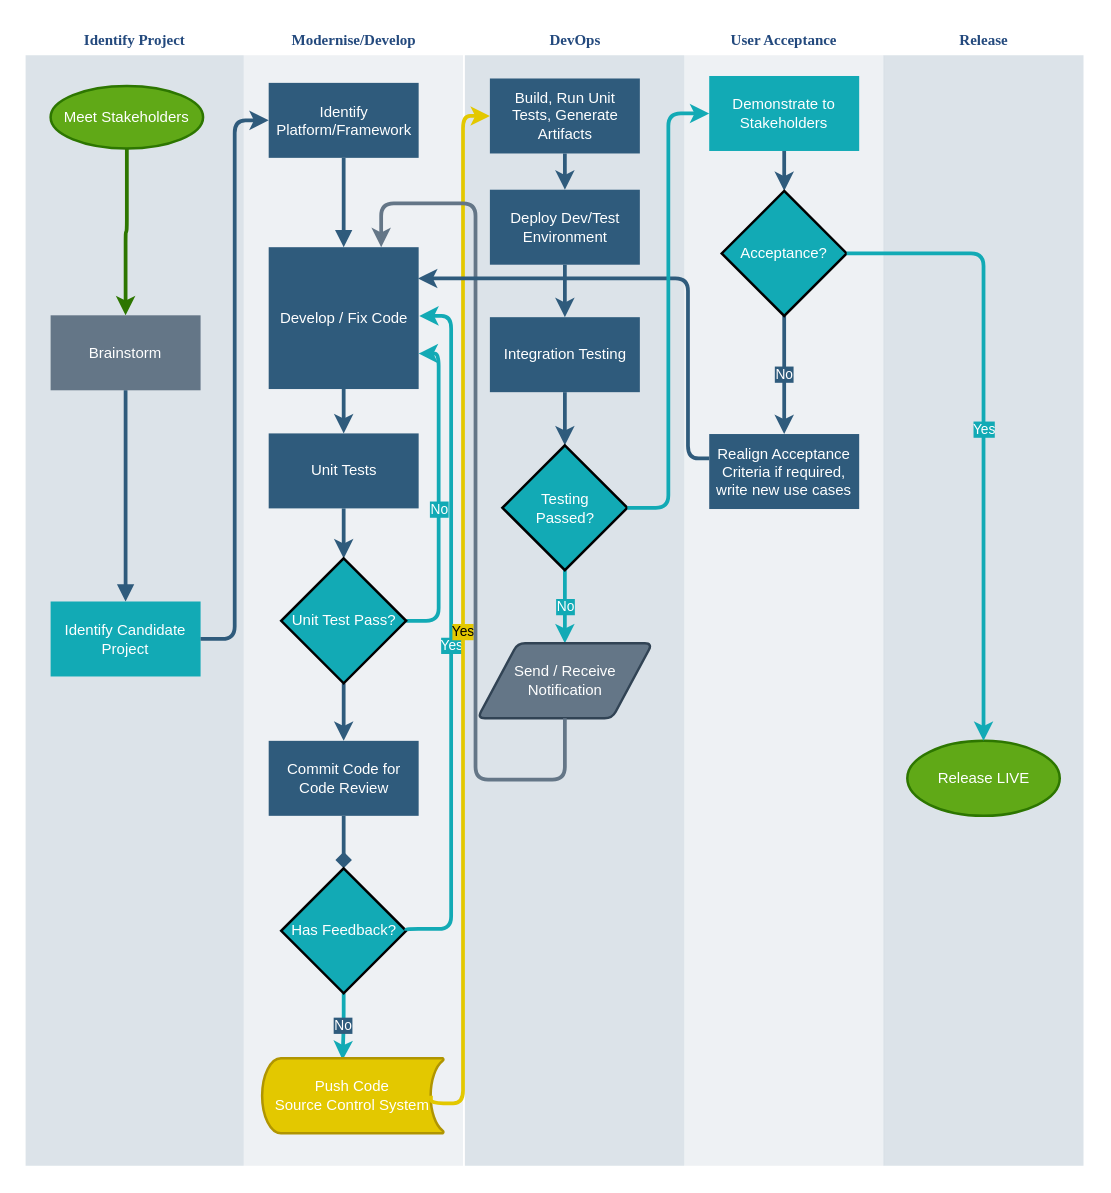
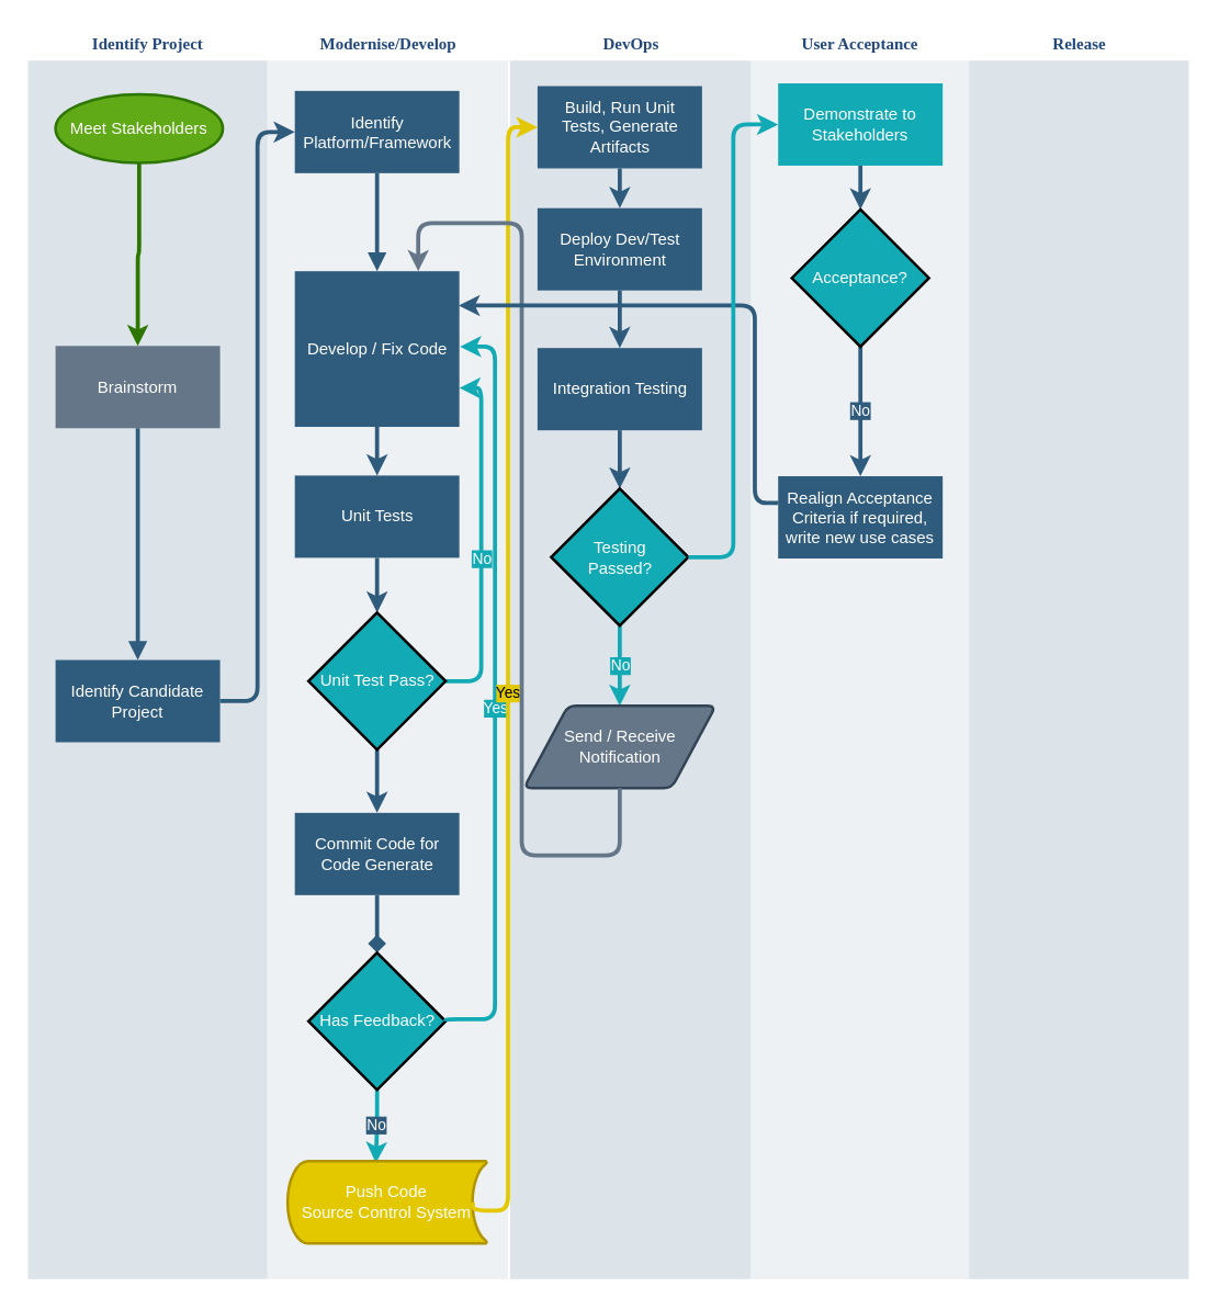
  <mxCell id="0" />
  <mxCell id="1" parent="0" />
  <mxCell id="2" value="&lt;font color=&quot;#23497d&quot;&gt;Identify Project&lt;/font&gt;" style="swimlane;whiteSpace=wrap;fillColor=none;swimlaneFillColor=#BAC8D3;fontColor=#FFFFFF;fontFamily=Tahoma;html=1;strokeColor=none;opacity=50;startSize=23;" parent="1" vertex="1"><mxGeometry x="20" y="20.5" width="174.5" height="911.5" as="geometry"><mxRectangle x="20" y="20" width="80" height="23" as="alternateBounds" /></mxGeometry></mxCell>
  <mxCell id="3" value="Brainstorm" style="whiteSpace=wrap;strokeColor=none;fillColor=#647687;shadow=0;fontColor=#FFFFFF;fontFamily=Helvetica;fontStyle=0;html=1;fontSize=12;spacing=6;verticalAlign=middle;" parent="2" vertex="1"><mxGeometry x="20" y="231" width="120" height="60" as="geometry" /></mxCell>
- <mxCell id="4" value="Identify Candidate Project" style="whiteSpace=wrap;strokeColor=none;fillColor=#12aab5;shadow=0;fontColor=#FFFFFF;fontFamily=Helvetica;fontStyle=0;html=1;fontSize=12;spacing=6;verticalAlign=middle;" parent="2" vertex="1"><mxGeometry x="20" y="460" width="120" height="60" as="geometry" /></mxCell>
+ <mxCell id="4" value="Identify Candidate Project" style="whiteSpace=wrap;strokeColor=none;fillColor=#2f5b7c;shadow=0;fontColor=#FFFFFF;fontFamily=Helvetica;fontStyle=0;html=1;fontSize=12;spacing=6;verticalAlign=middle;" parent="2" vertex="1"><mxGeometry x="20" y="460" width="120" height="60" as="geometry" /></mxCell>
  <mxCell id="5" value="" style="edgeStyle=segmentEdgeStyle;strokeColor=#2F5B7C;strokeWidth=3;html=1;endArrow=block;endFill=1;" parent="2" source="3" target="4" edge="1"><mxGeometry width="100" height="100" relative="1" as="geometry"><mxPoint x="170" y="397.5" as="sourcePoint" /><mxPoint x="270" y="472.5" as="targetPoint" /></mxGeometry></mxCell>
  <mxCell id="6" style="edgeStyle=orthogonalEdgeStyle;rounded=1;orthogonalLoop=1;jettySize=auto;html=1;entryX=0.5;entryY=0;entryDx=0;entryDy=0;labelBackgroundColor=#12AAB5;strokeColor=#2D7600;strokeWidth=3;fontColor=#000000;" edge="1" parent="2" source="7" target="3"><mxGeometry relative="1" as="geometry" /></mxCell>
  <mxCell id="7" value="&lt;span style=&quot;font-family: Helvetica; font-size: 12px; font-style: normal; font-variant-ligatures: normal; font-variant-caps: normal; font-weight: 400; letter-spacing: normal; orphans: 2; text-align: center; text-indent: 0px; text-transform: none; widows: 2; word-spacing: 0px; -webkit-text-stroke-width: 0px; text-decoration-thickness: initial; text-decoration-style: initial; text-decoration-color: initial; float: none; display: inline !important;&quot;&gt;Meet Stakeholders&lt;/span&gt;" style="strokeWidth=2;html=1;shape=mxgraph.flowchart.start_1;whiteSpace=wrap;fillColor=#60a917;strokeColor=#2D7600;fontColor=#ffffff;" vertex="1" parent="2"><mxGeometry x="20" y="47.5" width="122" height="50" as="geometry" /></mxCell>
  <mxCell id="8" value="&lt;font color=&quot;#23497d&quot;&gt;Release&lt;/font&gt;" style="swimlane;whiteSpace=wrap;fillColor=none;swimlaneFillColor=#BAC8D3;fontColor=#2F5B7C;fontFamily=Tahoma;html=1;strokeColor=none;opacity=50;" parent="1" vertex="1"><mxGeometry x="706.5" y="20.5" width="160" height="911.5" as="geometry"><mxRectangle x="20" y="20" width="80" height="23" as="alternateBounds" /></mxGeometry></mxCell>
- <mxCell id="9" value="&lt;span style=&quot;font-family: Helvetica; font-size: 12px; font-style: normal; font-variant-ligatures: normal; font-variant-caps: normal; font-weight: 400; letter-spacing: normal; orphans: 2; text-align: center; text-indent: 0px; text-transform: none; widows: 2; word-spacing: 0px; -webkit-text-stroke-width: 0px; text-decoration-thickness: initial; text-decoration-style: initial; text-decoration-color: initial; float: none; display: inline !important;&quot;&gt;Release LIVE&lt;/span&gt;" style="strokeWidth=2;html=1;shape=mxgraph.flowchart.start_1;whiteSpace=wrap;fillColor=#60a917;strokeColor=#2D7600;fontColor=#ffffff;" vertex="1" parent="8"><mxGeometry x="19" y="571.5" width="122" height="60" as="geometry" /></mxCell>
  <mxCell id="10" value="&lt;font color=&quot;#23497d&quot;&gt;Modernise/Develop&lt;/font&gt;" style="swimlane;whiteSpace=wrap;fillColor=none;swimlaneFillColor=#BAC8D3;fontColor=#2F5B7C;fontFamily=Tahoma;html=1;strokeColor=none;opacity=25;" parent="1" vertex="1"><mxGeometry x="194.5" y="20.5" width="175.5" height="911.5" as="geometry"><mxRectangle x="20" y="20" width="80" height="23" as="alternateBounds" /></mxGeometry></mxCell>
  <mxCell id="11" value="Identify Platform/Framework" style="whiteSpace=wrap;shadow=0;fontColor=#FFFFFF;fontFamily=Helvetica;fontStyle=0;html=1;fontSize=12;plain-purple;strokeColor=none;fillColor=#2f5b7c;gradientColor=none;spacing=6;verticalAlign=middle;" parent="10" vertex="1"><mxGeometry x="20" y="45" width="120" height="60" as="geometry" /></mxCell>
  <mxCell id="12" value="" style="edgeStyle=segmentEdgeStyle;strokeColor=#2F5B7C;strokeWidth=3;html=1;endArrow=block;endFill=1;entryX=0.5;entryY=0;entryDx=0;entryDy=0;" parent="10" source="11" target="14" edge="1"><mxGeometry width="100" height="100" relative="1" as="geometry"><mxPoint x="-10" y="100" as="sourcePoint" /><mxPoint x="80" y="265" as="targetPoint" /></mxGeometry></mxCell>
  <mxCell id="13" style="edgeStyle=orthogonalEdgeStyle;rounded=1;orthogonalLoop=1;jettySize=auto;html=1;strokeColor=#2F5B7C;strokeWidth=3;fontColor=#FFFFFF;" edge="1" parent="10" source="14" target="16"><mxGeometry relative="1" as="geometry" /></mxCell>
  <mxCell id="14" value="Develop / Fix Code" style="whiteSpace=wrap;shadow=0;fontColor=#FFFFFF;fontFamily=Helvetica;fontStyle=0;html=1;fontSize=12;plain-purple;strokeColor=none;fillColor=#2f5b7c;gradientColor=none;spacing=6;verticalAlign=middle;" vertex="1" parent="10"><mxGeometry x="20" y="176.5" width="120" height="113.5" as="geometry" /></mxCell>
  <mxCell id="15" style="edgeStyle=orthogonalEdgeStyle;rounded=1;orthogonalLoop=1;jettySize=auto;html=1;entryX=0.5;entryY=0;entryDx=0;entryDy=0;entryPerimeter=0;strokeColor=#2F5B7C;strokeWidth=3;fontColor=#FFFFFF;" edge="1" parent="10" source="16" target="19"><mxGeometry relative="1" as="geometry" /></mxCell>
  <mxCell id="16" value="Unit Tests" style="whiteSpace=wrap;shadow=0;fontColor=#FFFFFF;fontFamily=Helvetica;fontStyle=0;html=1;fontSize=12;plain-purple;strokeColor=none;fillColor=#2f5b7c;gradientColor=none;spacing=6;verticalAlign=middle;" vertex="1" parent="10"><mxGeometry x="20" y="325.5" width="120" height="60" as="geometry" /></mxCell>
  <mxCell id="17" value="No" style="edgeStyle=orthogonalEdgeStyle;rounded=1;orthogonalLoop=1;jettySize=auto;html=1;entryX=1;entryY=0.75;entryDx=0;entryDy=0;strokeColor=#12AAB5;strokeWidth=3;fontColor=#FFFFFF;exitX=1;exitY=0.5;exitDx=0;exitDy=0;exitPerimeter=0;labelPosition=center;verticalLabelPosition=bottom;align=center;verticalAlign=top;labelBackgroundColor=#12AAB5;" edge="1" parent="10" source="19" target="14"><mxGeometry relative="1" as="geometry"><Array as="points"><mxPoint x="156" y="476" /><mxPoint x="156" y="262" /></Array></mxGeometry></mxCell>
  <mxCell id="18" style="edgeStyle=orthogonalEdgeStyle;rounded=1;orthogonalLoop=1;jettySize=auto;html=1;strokeColor=#2F5B7C;strokeWidth=3;fontColor=#000000;" edge="1" parent="10" source="19" target="21"><mxGeometry relative="1" as="geometry" /></mxCell>
  <mxCell id="19" value="Unit Test Pass?" style="strokeWidth=2;html=1;shape=mxgraph.flowchart.decision;whiteSpace=wrap;labelBackgroundColor=none;fontColor=#FFFFFF;fillColor=#12AAB5;" vertex="1" parent="10"><mxGeometry x="30" y="425.5" width="100" height="100" as="geometry" /></mxCell>
  <mxCell id="20" style="edgeStyle=orthogonalEdgeStyle;rounded=1;orthogonalLoop=1;jettySize=auto;html=1;strokeColor=#2F5B7C;strokeWidth=3;fontColor=#000000;endArrow=diamond;" edge="1" parent="10" source="21" target="23"><mxGeometry relative="1" as="geometry" /></mxCell>
- <mxCell id="21" value="Commit Code for Code Review" style="whiteSpace=wrap;shadow=0;fontColor=#FFFFFF;fontFamily=Helvetica;fontStyle=0;html=1;fontSize=12;plain-purple;strokeColor=none;fillColor=#2f5b7c;gradientColor=none;spacing=6;verticalAlign=middle;" vertex="1" parent="10"><mxGeometry x="20" y="571.5" width="120" height="60" as="geometry" /></mxCell>
+ <mxCell id="21" value="Commit Code for Code Generate" style="whiteSpace=wrap;shadow=0;fontColor=#FFFFFF;fontFamily=Helvetica;fontStyle=0;html=1;fontSize=12;plain-purple;strokeColor=none;fillColor=#2f5b7c;gradientColor=none;spacing=6;verticalAlign=middle;" vertex="1" parent="10"><mxGeometry x="20" y="571.5" width="120" height="60" as="geometry" /></mxCell>
  <mxCell id="22" value="No" style="edgeStyle=orthogonalEdgeStyle;rounded=1;orthogonalLoop=1;jettySize=auto;html=1;strokeColor=#12AAB5;strokeWidth=3;fontColor=#FFFFFF;entryX=0.443;entryY=0.023;entryDx=0;entryDy=0;entryPerimeter=0;labelBackgroundColor=#2F5B7C;" edge="1" parent="10" source="23" target="25"><mxGeometry relative="1" as="geometry"><mxPoint x="80" y="831.5" as="targetPoint" /></mxGeometry></mxCell>
  <mxCell id="23" value="Has Feedback?" style="strokeWidth=2;html=1;shape=mxgraph.flowchart.decision;whiteSpace=wrap;labelBackgroundColor=none;fontColor=#FFFFFF;fillColor=#12AAB5;" vertex="1" parent="10"><mxGeometry x="30" y="673.5" width="100" height="100" as="geometry" /></mxCell>
  <mxCell id="24" value="Yes" style="edgeStyle=orthogonalEdgeStyle;rounded=1;orthogonalLoop=1;jettySize=auto;html=1;strokeColor=#12AAB5;strokeWidth=3;fontColor=#FFFFFF;labelPosition=center;verticalLabelPosition=bottom;align=center;verticalAlign=top;exitX=1;exitY=0.5;exitDx=0;exitDy=0;exitPerimeter=0;labelBackgroundColor=#12AAB5;" edge="1" parent="10" source="23"><mxGeometry relative="1" as="geometry"><mxPoint x="140.5" y="231.5" as="targetPoint" /><Array as="points"><mxPoint x="130" y="722" /><mxPoint x="166" y="722" /><mxPoint x="166" y="232" /><mxPoint x="141" y="232" /></Array></mxGeometry></mxCell>
  <mxCell id="25" value="&lt;font color=&quot;#ffffff&quot;&gt;Push Code &lt;br&gt;Source Control System&lt;/font&gt;" style="strokeWidth=2;html=1;shape=mxgraph.flowchart.stored_data;whiteSpace=wrap;labelBackgroundColor=none;fillColor=#e3c800;strokeColor=#B09500;fontColor=#000000;" vertex="1" parent="10"><mxGeometry x="14.75" y="825.5" width="145.25" height="60" as="geometry" /></mxCell>
  <mxCell id="26" value="&lt;font color=&quot;#23497d&quot;&gt;DevOps&lt;/font&gt;" style="swimlane;whiteSpace=wrap;fillColor=none;swimlaneFillColor=#BAC8D3;fontColor=#2F5B7C;fontFamily=Tahoma;html=1;strokeColor=none;opacity=50;" parent="1" vertex="1"><mxGeometry x="371.5" y="20.5" width="175.5" height="911.5" as="geometry"><mxRectangle x="20" y="20" width="80" height="23" as="alternateBounds" /></mxGeometry></mxCell>
  <mxCell id="27" style="edgeStyle=orthogonalEdgeStyle;rounded=1;orthogonalLoop=1;jettySize=auto;html=1;entryX=0.5;entryY=0;entryDx=0;entryDy=0;strokeColor=#2F5B7C;strokeWidth=3;fontColor=#FFFFFF;" edge="1" parent="26" source="28" target="30"><mxGeometry relative="1" as="geometry" /></mxCell>
  <mxCell id="28" value="Build, Run Unit Tests, Generate Artifacts" style="whiteSpace=wrap;shadow=0;fontColor=#FFFFFF;fontFamily=Helvetica;fontStyle=0;html=1;fontSize=12;plain-purple;strokeColor=none;fillColor=#2f5b7c;gradientColor=none;spacing=6;verticalAlign=middle;" vertex="1" parent="26"><mxGeometry x="20" y="41.5" width="120" height="60" as="geometry" /></mxCell>
  <mxCell id="29" style="edgeStyle=orthogonalEdgeStyle;rounded=1;orthogonalLoop=1;jettySize=auto;html=1;strokeColor=#2F5B7C;strokeWidth=3;fontColor=#FFFFFF;" edge="1" parent="26" source="30" target="32"><mxGeometry relative="1" as="geometry"><mxPoint x="80" y="227.5" as="targetPoint" /></mxGeometry></mxCell>
  <mxCell id="30" value="Deploy Dev/Test Environment" style="whiteSpace=wrap;shadow=0;fontColor=#FFFFFF;fontFamily=Helvetica;fontStyle=0;html=1;fontSize=12;plain-purple;strokeColor=none;fillColor=#2f5b7c;gradientColor=none;spacing=6;verticalAlign=middle;" vertex="1" parent="26"><mxGeometry x="20" y="130.5" width="120" height="60" as="geometry" /></mxCell>
  <mxCell id="31" style="edgeStyle=orthogonalEdgeStyle;rounded=1;orthogonalLoop=1;jettySize=auto;html=1;strokeColor=#2F5B7C;strokeWidth=3;fontColor=#FFFFFF;" edge="1" parent="26" source="32" target="34"><mxGeometry relative="1" as="geometry" /></mxCell>
  <mxCell id="32" value="Integration Testing" style="whiteSpace=wrap;shadow=0;fontColor=#FFFFFF;fontFamily=Helvetica;fontStyle=0;html=1;fontSize=12;plain-purple;strokeColor=none;fillColor=#2f5b7c;gradientColor=none;spacing=6;verticalAlign=middle;" vertex="1" parent="26"><mxGeometry x="20" y="232.5" width="120" height="60" as="geometry" /></mxCell>
  <mxCell id="33" value="No" style="edgeStyle=orthogonalEdgeStyle;rounded=1;orthogonalLoop=1;jettySize=auto;html=1;entryX=0.5;entryY=0;entryDx=0;entryDy=0;strokeColor=#12AAB5;strokeWidth=3;fontColor=#FFFFFF;labelBackgroundColor=#12AAB5;" edge="1" parent="26" source="34" target="35"><mxGeometry relative="1" as="geometry" /></mxCell>
  <mxCell id="34" value="Testing &lt;br&gt;Passed?" style="strokeWidth=2;html=1;shape=mxgraph.flowchart.decision;whiteSpace=wrap;labelBackgroundColor=none;fontColor=#FFFFFF;fillColor=#12AAB5;" vertex="1" parent="26"><mxGeometry x="30" y="335" width="100" height="100" as="geometry" /></mxCell>
  <mxCell id="35" value="Send / Receive Notification" style="shape=parallelogram;html=1;strokeWidth=2;perimeter=parallelogramPerimeter;whiteSpace=wrap;rounded=1;arcSize=12;size=0.23;labelBackgroundColor=none;fontColor=#ffffff;fillColor=#647687;strokeColor=#314354;" vertex="1" parent="26"><mxGeometry x="10" y="493.5" width="140" height="60" as="geometry" /></mxCell>
  <mxCell id="36" value="&lt;font color=&quot;#23497d&quot;&gt;User Acceptance&lt;/font&gt;" style="swimlane;whiteSpace=wrap;fillColor=none;swimlaneFillColor=#BAC8D3;fontColor=#2F5B7C;fontFamily=Tahoma;html=1;strokeColor=none;opacity=25;" parent="1" vertex="1"><mxGeometry x="547" y="20.5" width="160" height="911.5" as="geometry"><mxRectangle x="20" y="20" width="80" height="23" as="alternateBounds" /></mxGeometry></mxCell>
  <mxCell id="37" style="edgeStyle=orthogonalEdgeStyle;rounded=1;orthogonalLoop=1;jettySize=auto;html=1;labelBackgroundColor=#12AAB5;strokeColor=#2F5B7C;strokeWidth=3;fontColor=#FFFFFF;" edge="1" parent="36" source="38" target="41"><mxGeometry relative="1" as="geometry" /></mxCell>
  <mxCell id="38" value="Demonstrate to Stakeholders" style="whiteSpace=wrap;strokeColor=none;fillColor=#12aab5;shadow=0;fontColor=#FFFFFF;fontFamily=Helvetica;fontStyle=0;html=1;fontSize=12;spacing=6;verticalAlign=middle;" parent="36" vertex="1"><mxGeometry x="20" y="39.5" width="120" height="60" as="geometry" /></mxCell>
  <mxCell id="39" value="Realign Acceptance Criteria if required, write new use cases" style="whiteSpace=wrap;strokeColor=none;fillColor=#2f5b7c;shadow=0;fontColor=#FFFFFF;fontFamily=Helvetica;fontStyle=0;html=1;fontSize=12;spacing=6;verticalAlign=middle;" parent="36" vertex="1"><mxGeometry x="20" y="326" width="120" height="60" as="geometry" /></mxCell>
  <mxCell id="40" value="No" style="edgeStyle=orthogonalEdgeStyle;rounded=1;orthogonalLoop=1;jettySize=auto;html=1;labelBackgroundColor=#2F5B7C;strokeColor=#2F5B7C;strokeWidth=3;fontColor=#FFFFFF;" edge="1" parent="36" source="41" target="39"><mxGeometry relative="1" as="geometry" /></mxCell>
  <mxCell id="41" value="Acceptance?" style="strokeWidth=2;html=1;shape=mxgraph.flowchart.decision;whiteSpace=wrap;labelBackgroundColor=none;fontColor=#FFFFFF;fillColor=#12AAB5;" vertex="1" parent="36"><mxGeometry x="30" y="131.5" width="100" height="100" as="geometry" /></mxCell>
  <mxCell id="42" value="Yes" style="edgeStyle=orthogonalEdgeStyle;rounded=1;orthogonalLoop=1;jettySize=auto;html=1;strokeColor=#E3C800;strokeWidth=3;fontColor=#000000;entryX=0;entryY=0.5;entryDx=0;entryDy=0;labelPosition=center;verticalLabelPosition=bottom;align=center;verticalAlign=top;exitX=0.93;exitY=0.5;exitDx=0;exitDy=0;exitPerimeter=0;labelBackgroundColor=#E3C800;" edge="1" parent="1" source="25" target="28"><mxGeometry relative="1" as="geometry"><mxPoint x="334.5" y="754" as="sourcePoint" /><mxPoint x="344.5" y="290" as="targetPoint" /><Array as="points"><mxPoint x="370" y="882" /><mxPoint x="370" y="92" /></Array></mxGeometry></mxCell>
  <mxCell id="43" style="edgeStyle=orthogonalEdgeStyle;rounded=1;orthogonalLoop=1;jettySize=auto;html=1;strokeColor=#647687;strokeWidth=3;fontColor=#FFFFFF;entryX=0.75;entryY=0;entryDx=0;entryDy=0;" edge="1" parent="1" source="35" target="14"><mxGeometry relative="1" as="geometry"><mxPoint x="280" y="222" as="targetPoint" /><Array as="points"><mxPoint x="380" y="623" /><mxPoint x="380" y="162" /><mxPoint x="305" y="162" /></Array></mxGeometry></mxCell>
  <mxCell id="44" style="edgeStyle=orthogonalEdgeStyle;rounded=1;orthogonalLoop=1;jettySize=auto;html=1;entryX=0;entryY=0.5;entryDx=0;entryDy=0;labelBackgroundColor=#E3C800;strokeColor=#2F5B7C;strokeWidth=3;fontColor=#FFFFFF;" edge="1" parent="1" source="4" target="11"><mxGeometry relative="1" as="geometry" /></mxCell>
  <mxCell id="45" style="edgeStyle=orthogonalEdgeStyle;rounded=1;orthogonalLoop=1;jettySize=auto;html=1;labelBackgroundColor=#12AAB5;strokeColor=#2F5B7C;strokeWidth=3;fontColor=#FFFFFF;" edge="1" parent="1" source="39"><mxGeometry relative="1" as="geometry"><mxPoint x="334" y="222" as="targetPoint" /><Array as="points"><mxPoint x="550" y="366" /><mxPoint x="550" y="222" /><mxPoint x="334" y="222" /></Array></mxGeometry></mxCell>
- <mxCell id="46" value="Yes" style="edgeStyle=orthogonalEdgeStyle;rounded=1;orthogonalLoop=1;jettySize=auto;html=1;entryX=0.5;entryY=0;entryDx=0;entryDy=0;entryPerimeter=0;labelBackgroundColor=#12AAB5;strokeColor=#12AAB5;strokeWidth=3;fontColor=#FFFFFF;" edge="1" parent="1" source="41" target="9"><mxGeometry relative="1" as="geometry" /></mxCell>
  <mxCell id="47" style="edgeStyle=orthogonalEdgeStyle;rounded=1;orthogonalLoop=1;jettySize=auto;html=1;entryX=0;entryY=0.5;entryDx=0;entryDy=0;labelBackgroundColor=#12AAB5;strokeColor=#12AAB5;strokeWidth=3;fontColor=#FFFFFF;" edge="1" parent="1" source="34" target="38"><mxGeometry relative="1" as="geometry" /></mxCell>
